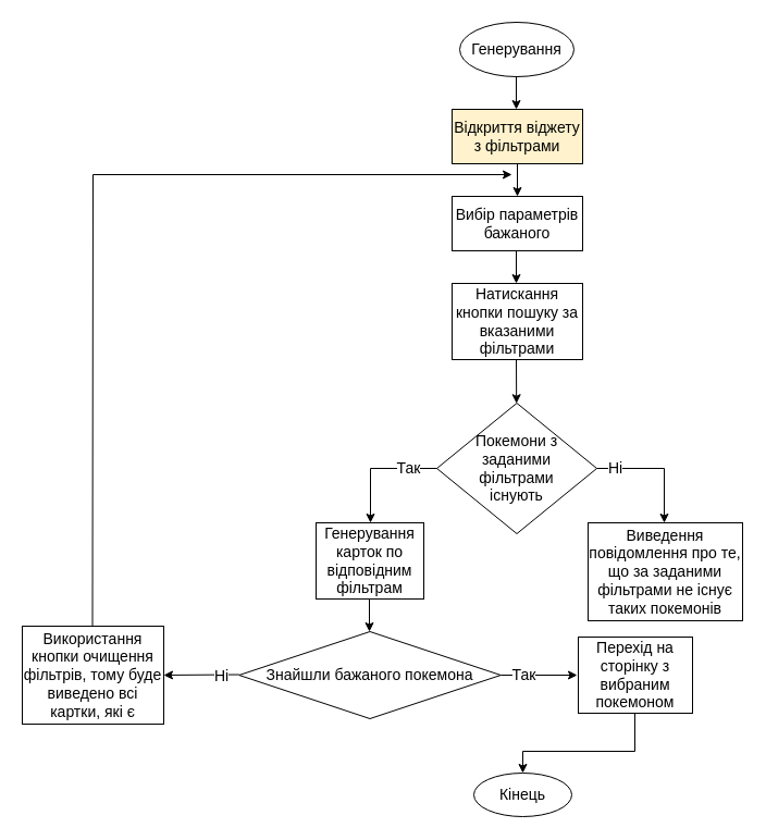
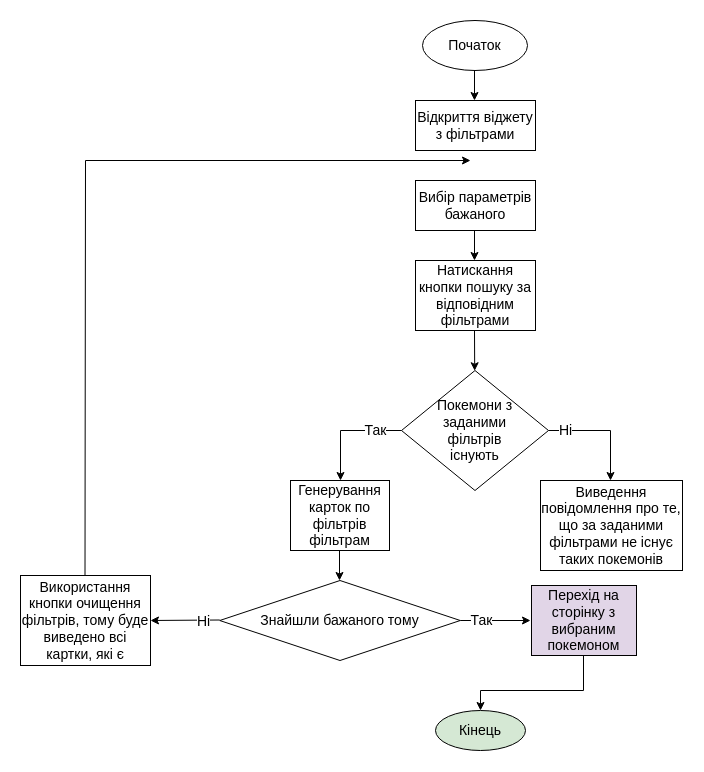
  <mxCell id="0" />
  <mxCell id="1" parent="0" />
- <mxCell id="2" value="&lt;font style=&quot;font-size: 14px&quot;&gt;Генерування&lt;/font&gt;" style="ellipse;whiteSpace=wrap;html=1;" vertex="1" parent="1"><mxGeometry x="422" y="20" width="105" height="50" as="geometry" /></mxCell>
+ <mxCell id="2" value="&lt;font style=&quot;font-size: 14px&quot;&gt;Початок&lt;/font&gt;" style="ellipse;whiteSpace=wrap;html=1;" vertex="1" parent="1"><mxGeometry x="422" y="20" width="105" height="50" as="geometry" /></mxCell>
  <mxCell id="3" value="" style="endArrow=classic;html=1;rounded=0;fontSize=14;" edge="1" parent="1"><mxGeometry width="50" height="50" relative="1" as="geometry"><mxPoint x="474" y="70" as="sourcePoint" /><mxPoint x="474" y="100" as="targetPoint" /></mxGeometry></mxCell>
- <mxCell id="4" value="" style="edgeStyle=orthogonalEdgeStyle;rounded=0;orthogonalLoop=1;jettySize=auto;html=1;fontSize=14;" edge="1" parent="1" source="5" target="6"><mxGeometry relative="1" as="geometry" /></mxCell>
- <mxCell id="5" value="Відкриття віджету з фільтрами" style="rounded=0;whiteSpace=wrap;html=1;fontSize=14;fillColor=#fff2cc;" vertex="1" parent="1"><mxGeometry x="415" y="100" width="120" height="50" as="geometry" /></mxCell>
+ <mxCell id="5" value="Відкриття віджету з фільтрами" style="rounded=0;whiteSpace=wrap;html=1;fontSize=14;" vertex="1" parent="1"><mxGeometry x="415" y="100" width="120" height="50" as="geometry" /></mxCell>
  <mxCell id="6" value="Вибір параметрів бажаного" style="whiteSpace=wrap;html=1;fontSize=14;rounded=0;" vertex="1" parent="1"><mxGeometry x="415" y="180" width="120" height="50" as="geometry" /></mxCell>
  <mxCell id="7" value="" style="endArrow=classic;html=1;rounded=0;fontSize=14;" edge="1" parent="1"><mxGeometry width="50" height="50" relative="1" as="geometry"><mxPoint x="474" y="230" as="sourcePoint" /><mxPoint x="474" y="260" as="targetPoint" /></mxGeometry></mxCell>
- <mxCell id="8" value="Натискання кнопки пошуку за вказаними фільтрами" style="rounded=0;whiteSpace=wrap;html=1;fontSize=14;" vertex="1" parent="1"><mxGeometry x="415" y="260" width="120" height="70" as="geometry" /></mxCell>
+ <mxCell id="8" value="Натискання кнопки пошуку за відповідним фільтрами" style="rounded=0;whiteSpace=wrap;html=1;fontSize=14;" vertex="1" parent="1"><mxGeometry x="415" y="260" width="120" height="70" as="geometry" /></mxCell>
  <mxCell id="9" value="" style="endArrow=classic;html=1;rounded=0;fontSize=14;" edge="1" parent="1" target="10"><mxGeometry width="50" height="50" relative="1" as="geometry"><mxPoint x="474" y="330" as="sourcePoint" /><mxPoint x="474" y="370" as="targetPoint" /></mxGeometry></mxCell>
- <mxCell id="10" value="Покемони з&lt;br&gt;заданими &lt;br&gt;фільтрами &lt;br&gt;існують" style="rhombus;whiteSpace=wrap;html=1;fontSize=14;" vertex="1" parent="1"><mxGeometry x="401" y="370" width="147" height="120" as="geometry" /></mxCell>
+ <mxCell id="10" value="Покемони з&lt;br&gt;заданими &lt;br&gt;фільтрів &lt;br&gt;існують" style="rhombus;whiteSpace=wrap;html=1;fontSize=14;" vertex="1" parent="1"><mxGeometry x="401" y="370" width="147" height="120" as="geometry" /></mxCell>
  <mxCell id="11" value="" style="endArrow=classic;html=1;rounded=0;fontSize=14;" edge="1" parent="1"><mxGeometry width="50" height="50" relative="1" as="geometry"><mxPoint x="401" y="430" as="sourcePoint" /><mxPoint x="340" y="480" as="targetPoint" /><Array as="points"><mxPoint x="340" y="430" /></Array></mxGeometry></mxCell>
  <mxCell id="12" value="Так" style="edgeLabel;html=1;align=center;verticalAlign=middle;resizable=0;points=[];fontSize=14;" vertex="1" connectable="0" parent="11"><mxGeometry x="-0.512" y="-1" relative="1" as="geometry"><mxPoint as="offset" /></mxGeometry></mxCell>
  <mxCell id="13" value="" style="endArrow=classic;html=1;rounded=0;fontSize=14;exitX=1;exitY=0.5;exitDx=0;exitDy=0;" edge="1" parent="1" source="10"><mxGeometry width="50" height="50" relative="1" as="geometry"><mxPoint x="470" y="440" as="sourcePoint" /><mxPoint x="610" y="480" as="targetPoint" /><Array as="points"><mxPoint x="610" y="430" /></Array></mxGeometry></mxCell>
  <mxCell id="14" value="Ні" style="edgeLabel;html=1;align=center;verticalAlign=middle;resizable=0;points=[];fontSize=14;" vertex="1" connectable="0" parent="13"><mxGeometry x="-0.718" y="1" relative="1" as="geometry"><mxPoint as="offset" /></mxGeometry></mxCell>
  <mxCell id="15" value="Виведення повідомлення про те, що за заданими фільтрами не існує таких покемонів" style="rounded=0;whiteSpace=wrap;html=1;fontSize=14;" vertex="1" parent="1"><mxGeometry x="540" y="480" width="142" height="90" as="geometry" /></mxCell>
- <mxCell id="16" value="Генерування карток по відповідним фільтрам" style="rounded=0;whiteSpace=wrap;html=1;fontSize=14;" vertex="1" parent="1"><mxGeometry x="290" y="480" width="99" height="70" as="geometry" /></mxCell>
+ <mxCell id="16" value="Генерування карток по фільтрів фільтрам" style="rounded=0;whiteSpace=wrap;html=1;fontSize=14;" vertex="1" parent="1"><mxGeometry x="290" y="480" width="99" height="70" as="geometry" /></mxCell>
  <mxCell id="17" value="" style="endArrow=classic;html=1;rounded=0;fontSize=14;" edge="1" parent="1"><mxGeometry width="50" height="50" relative="1" as="geometry"><mxPoint x="339" y="550" as="sourcePoint" /><mxPoint x="339" y="580" as="targetPoint" /></mxGeometry></mxCell>
- <mxCell id="18" value="Знайшли бажаного покемона" style="rhombus;whiteSpace=wrap;html=1;fontSize=14;" vertex="1" parent="1"><mxGeometry x="219.25" y="580" width="240.5" height="80" as="geometry" /></mxCell>
+ <mxCell id="18" value="Знайшли бажаного тому" style="rhombus;whiteSpace=wrap;html=1;fontSize=14;" vertex="1" parent="1"><mxGeometry x="219.25" y="580" width="240.5" height="80" as="geometry" /></mxCell>
  <mxCell id="19" value="" style="endArrow=classic;html=1;rounded=0;fontSize=14;" edge="1" parent="1"><mxGeometry width="50" height="50" relative="1" as="geometry"><mxPoint x="459.75" y="620" as="sourcePoint" /><mxPoint x="530" y="620" as="targetPoint" /></mxGeometry></mxCell>
  <mxCell id="20" value="Так" style="edgeLabel;html=1;align=center;verticalAlign=middle;resizable=0;points=[];fontSize=14;" vertex="1" connectable="0" parent="19"><mxGeometry x="-0.401" y="1" relative="1" as="geometry"><mxPoint as="offset" /></mxGeometry></mxCell>
- <mxCell id="21" value="Перехід на сторінку з вибраним покемоном" style="rounded=0;whiteSpace=wrap;html=1;fontSize=14;" vertex="1" parent="1"><mxGeometry x="531" y="585" width="105" height="70" as="geometry" /></mxCell>
+ <mxCell id="21" value="Перехід на сторінку з вибраним покемоном" style="rounded=0;whiteSpace=wrap;html=1;fontSize=14;fillColor=#e1d5e7;" vertex="1" parent="1"><mxGeometry x="531" y="585" width="105" height="70" as="geometry" /></mxCell>
  <mxCell id="22" value="" style="endArrow=classic;html=1;rounded=0;fontSize=14;" edge="1" parent="1"><mxGeometry width="50" height="50" relative="1" as="geometry"><mxPoint x="583" y="655" as="sourcePoint" /><mxPoint x="480" y="710" as="targetPoint" /><Array as="points"><mxPoint x="583" y="690" /><mxPoint x="480" y="690" /></Array></mxGeometry></mxCell>
- <mxCell id="23" value="Кінець" style="ellipse;whiteSpace=wrap;html=1;fontSize=14;" vertex="1" parent="1"><mxGeometry x="435" y="710" width="90" height="40" as="geometry" /></mxCell>
+ <mxCell id="23" value="Кінець" style="ellipse;whiteSpace=wrap;html=1;fontSize=14;fillColor=#d5e8d4;" vertex="1" parent="1"><mxGeometry x="435" y="710" width="90" height="40" as="geometry" /></mxCell>
  <mxCell id="24" value="" style="endArrow=classic;html=1;rounded=0;fontSize=14;" edge="1" parent="1"><mxGeometry width="50" height="50" relative="1" as="geometry"><mxPoint x="219.25" y="619.5" as="sourcePoint" /><mxPoint x="150" y="620" as="targetPoint" /></mxGeometry></mxCell>
  <mxCell id="25" value="Ні" style="edgeLabel;html=1;align=center;verticalAlign=middle;resizable=0;points=[];fontSize=14;" vertex="1" connectable="0" parent="24"><mxGeometry x="-0.39" y="-2" relative="1" as="geometry"><mxPoint x="4" y="3" as="offset" /></mxGeometry></mxCell>
  <mxCell id="26" value="Використання кнопки очищення фільтрів, тому буде виведено всі картки, які є" style="rounded=0;whiteSpace=wrap;html=1;fontSize=14;" vertex="1" parent="1"><mxGeometry x="20" y="575" width="130" height="90" as="geometry" /></mxCell>
  <mxCell id="27" value="" style="endArrow=classic;html=1;rounded=0;fontSize=14;" edge="1" parent="1"><mxGeometry width="50" height="50" relative="1" as="geometry"><mxPoint x="84.5" y="575" as="sourcePoint" /><mxPoint x="470" y="160" as="targetPoint" /><Array as="points"><mxPoint x="85" y="160" /></Array></mxGeometry></mxCell>
